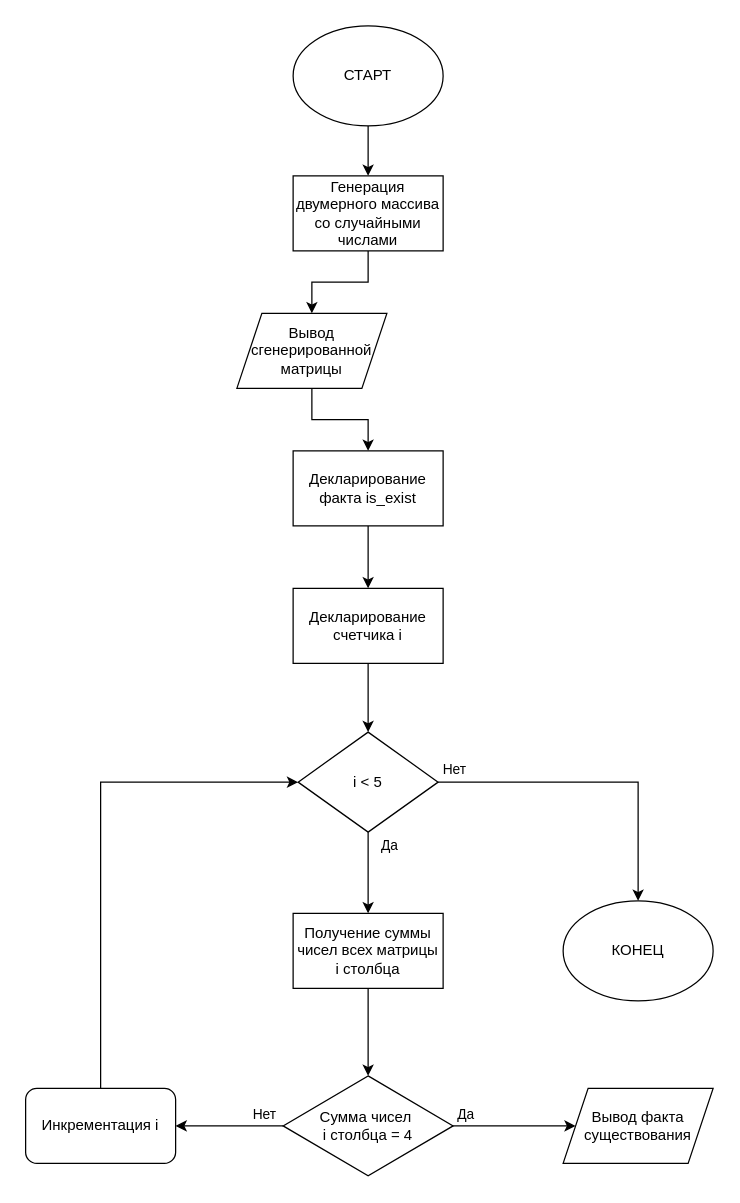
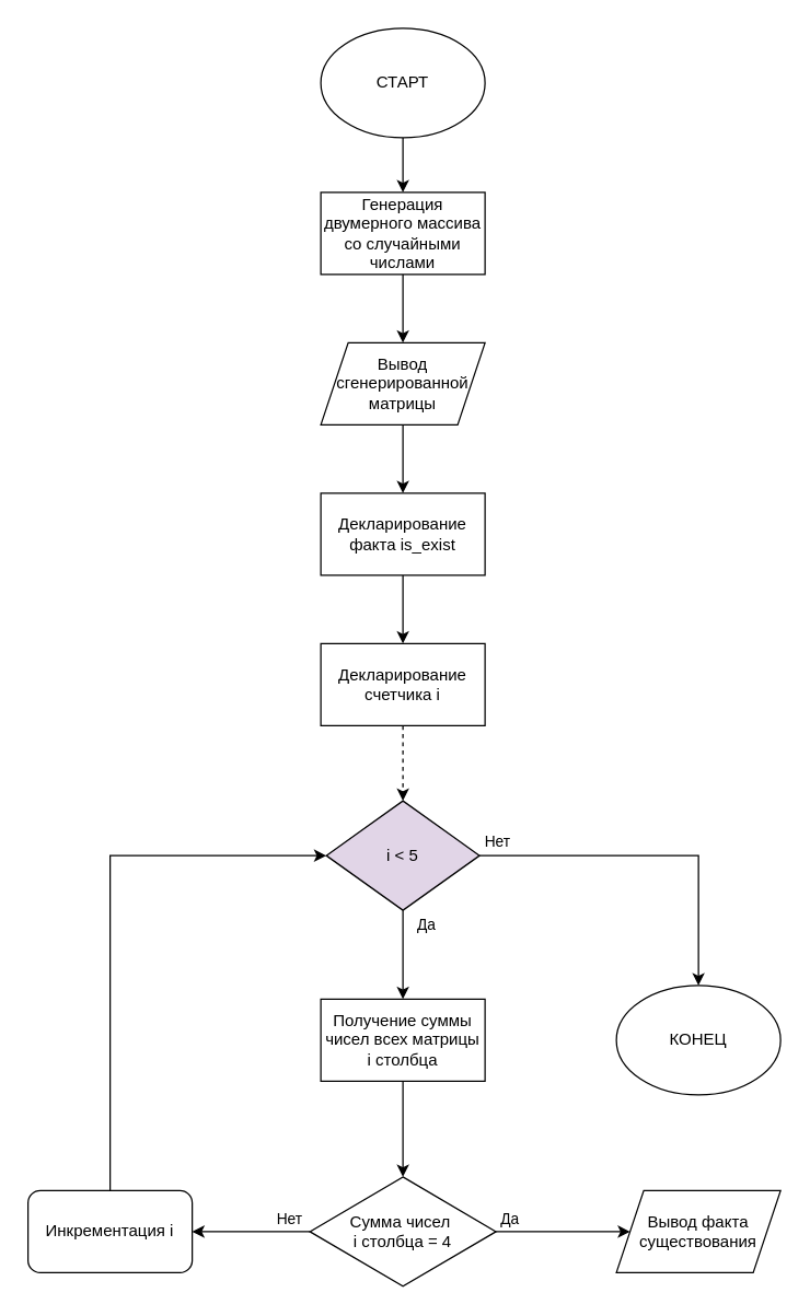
  <mxCell id="0" />
  <mxCell id="1" parent="0" />
  <mxCell id="2" value="" style="edgeStyle=orthogonalEdgeStyle;rounded=0;orthogonalLoop=1;jettySize=auto;html=1;" parent="1" source="3" target="5" edge="1"><mxGeometry relative="1" as="geometry" /></mxCell>
  <mxCell id="3" value="СТАРТ" style="ellipse;whiteSpace=wrap;html=1;" parent="1" vertex="1"><mxGeometry x="234" y="20" width="120" height="80" as="geometry" /></mxCell>
  <mxCell id="4" value="" style="edgeStyle=orthogonalEdgeStyle;rounded=0;orthogonalLoop=1;jettySize=auto;html=1;" parent="1" source="5" target="7" edge="1"><mxGeometry relative="1" as="geometry" /></mxCell>
  <mxCell id="5" value="Генерация двумерного массива со случайными числами" style="rounded=0;whiteSpace=wrap;html=1;" parent="1" vertex="1"><mxGeometry x="234" y="140" width="120" height="60" as="geometry" /></mxCell>
  <mxCell id="6" value="" style="edgeStyle=orthogonalEdgeStyle;rounded=0;orthogonalLoop=1;jettySize=auto;html=1;" parent="1" source="7" target="9" edge="1"><mxGeometry relative="1" as="geometry" /></mxCell>
- <mxCell id="7" value="Вывод сгенерированной матрицы" style="shape=parallelogram;perimeter=parallelogramPerimeter;whiteSpace=wrap;html=1;fixedSize=1;rounded=0;" parent="1" vertex="1"><mxGeometry x="189" y="250" width="120" height="60" as="geometry" /></mxCell>
+ <mxCell id="7" value="Вывод сгенерированной матрицы" style="shape=parallelogram;perimeter=parallelogramPerimeter;whiteSpace=wrap;html=1;fixedSize=1;rounded=0;" parent="1" vertex="1"><mxGeometry x="234" y="250" width="120" height="60" as="geometry" /></mxCell>
  <mxCell id="8" value="" style="edgeStyle=orthogonalEdgeStyle;rounded=0;orthogonalLoop=1;jettySize=auto;html=1;" parent="1" source="9" target="11" edge="1"><mxGeometry relative="1" as="geometry" /></mxCell>
  <mxCell id="9" value="Декларирование факта is_exist" style="whiteSpace=wrap;html=1;rounded=0;" parent="1" vertex="1"><mxGeometry x="234" y="360" width="120" height="60" as="geometry" /></mxCell>
- <mxCell id="10" value="" style="edgeStyle=orthogonalEdgeStyle;rounded=0;orthogonalLoop=1;jettySize=auto;html=1;" parent="1" source="11" target="16" edge="1"><mxGeometry relative="1" as="geometry" /></mxCell>
+ <mxCell id="10" value="" style="edgeStyle=orthogonalEdgeStyle;rounded=0;orthogonalLoop=1;jettySize=auto;html=1;dashed=1;" parent="1" source="11" target="16" edge="1"><mxGeometry relative="1" as="geometry" /></mxCell>
  <mxCell id="11" value="Декларирование счетчика i" style="whiteSpace=wrap;html=1;rounded=0;" parent="1" vertex="1"><mxGeometry x="234" y="470" width="120" height="60" as="geometry" /></mxCell>
  <mxCell id="12" value="" style="edgeStyle=orthogonalEdgeStyle;rounded=0;orthogonalLoop=1;jettySize=auto;html=1;" parent="1" source="16" target="18" edge="1"><mxGeometry relative="1" as="geometry" /></mxCell>
  <mxCell id="13" value="Да" style="edgeLabel;html=1;align=center;verticalAlign=middle;resizable=0;points=[];" vertex="1" connectable="0" parent="12"><mxGeometry x="-0.699" relative="1" as="geometry"><mxPoint x="16" as="offset" /></mxGeometry></mxCell>
  <mxCell id="14" style="edgeStyle=orthogonalEdgeStyle;rounded=0;orthogonalLoop=1;jettySize=auto;html=1;entryX=0.5;entryY=0;entryDx=0;entryDy=0;" edge="1" parent="1" source="16" target="27"><mxGeometry relative="1" as="geometry" /></mxCell>
  <mxCell id="15" value="Нет" style="edgeLabel;html=1;align=center;verticalAlign=middle;resizable=0;points=[];" vertex="1" connectable="0" parent="14"><mxGeometry x="-0.897" y="-1" relative="1" as="geometry"><mxPoint x="-1" y="-12" as="offset" /></mxGeometry></mxCell>
- <mxCell id="16" value="i &amp;lt; 5" style="rhombus;whiteSpace=wrap;html=1;rounded=0;" parent="1" vertex="1"><mxGeometry x="238" y="585" width="112" height="80" as="geometry" /></mxCell>
+ <mxCell id="16" value="i &amp;lt; 5" style="rhombus;whiteSpace=wrap;html=1;rounded=0;fillColor=#e1d5e7;" parent="1" vertex="1"><mxGeometry x="238" y="585" width="112" height="80" as="geometry" /></mxCell>
  <mxCell id="17" value="" style="edgeStyle=orthogonalEdgeStyle;rounded=0;orthogonalLoop=1;jettySize=auto;html=1;" edge="1" parent="1" source="18" target="23"><mxGeometry relative="1" as="geometry" /></mxCell>
  <mxCell id="18" value="Получение суммы чисел всех матрицы i столбца" style="whiteSpace=wrap;html=1;rounded=0;" parent="1" vertex="1"><mxGeometry x="234" y="730" width="120" height="60" as="geometry" /></mxCell>
  <mxCell id="19" value="" style="edgeStyle=orthogonalEdgeStyle;rounded=0;orthogonalLoop=1;jettySize=auto;html=1;" edge="1" parent="1" source="23" target="25"><mxGeometry relative="1" as="geometry" /></mxCell>
  <mxCell id="20" value="Нет" style="edgeLabel;html=1;align=center;verticalAlign=middle;resizable=0;points=[];" vertex="1" connectable="0" parent="19"><mxGeometry x="-0.562" y="-1" relative="1" as="geometry"><mxPoint x="3" y="-9" as="offset" /></mxGeometry></mxCell>
  <mxCell id="21" value="" style="edgeStyle=orthogonalEdgeStyle;rounded=0;orthogonalLoop=1;jettySize=auto;html=1;" edge="1" parent="1" source="23" target="26"><mxGeometry relative="1" as="geometry" /></mxCell>
  <mxCell id="22" value="Да" style="edgeLabel;html=1;align=center;verticalAlign=middle;resizable=0;points=[];" vertex="1" connectable="0" parent="21"><mxGeometry x="-0.435" relative="1" as="geometry"><mxPoint x="-19" y="-10" as="offset" /></mxGeometry></mxCell>
  <mxCell id="23" value="Сумма чисел&amp;nbsp;&lt;div&gt;i столбца = 4&lt;/div&gt;" style="rhombus;whiteSpace=wrap;html=1;rounded=0;" vertex="1" parent="1"><mxGeometry x="226" y="860" width="136" height="80" as="geometry" /></mxCell>
  <mxCell id="24" style="edgeStyle=orthogonalEdgeStyle;rounded=0;orthogonalLoop=1;jettySize=auto;html=1;entryX=0;entryY=0.5;entryDx=0;entryDy=0;" edge="1" parent="1" source="25" target="16"><mxGeometry relative="1" as="geometry"><Array as="points"><mxPoint x="80" y="625" /></Array></mxGeometry></mxCell>
  <mxCell id="25" value="Инкрементация i" style="whiteSpace=wrap;html=1;rounded=1;" vertex="1" parent="1"><mxGeometry x="20" y="870" width="120" height="60" as="geometry" /></mxCell>
  <mxCell id="26" value="Вывод факта существования" style="shape=parallelogram;perimeter=parallelogramPerimeter;whiteSpace=wrap;html=1;fixedSize=1;rounded=0;" vertex="1" parent="1"><mxGeometry x="450" y="870" width="120" height="60" as="geometry" /></mxCell>
  <mxCell id="27" value="КОНЕЦ" style="ellipse;whiteSpace=wrap;html=1;" vertex="1" parent="1"><mxGeometry x="450" y="720" width="120" height="80" as="geometry" /></mxCell>
